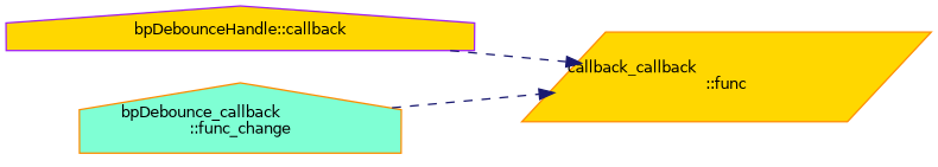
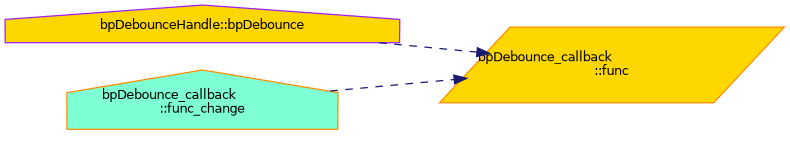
  digraph {
    rankdir=LR
    node [color=darkorange fillcolor=gold fontname=Helvetica fontsize=10 shape=house style=filled]
    edge [color=midnightblue fontname=Helvetica fontsize=10 labelfontname=Helvetica labelfontsize=10 style=dashed]
-   n1 [color=purple fontcolor=black height=0.2 label="bpDebounceHandle::callback" width=0.4]
-   n2 [height=0.2 label="callback_callback\l::func" shape=parallelogram width=0.4]
+   n1 [color=purple fontcolor=black height=0.2 label="bpDebounceHandle::bpDebounce" width=0.4]
+   n2 [height=0.2 label="bpDebounce_callback\l::func" shape=parallelogram width=0.4]
    n3 [fillcolor=aquamarine height=0.2 label="bpDebounce_callback\l::func_change" width=0.4]
    n1 -> n2
    n3 -> n2
  }
